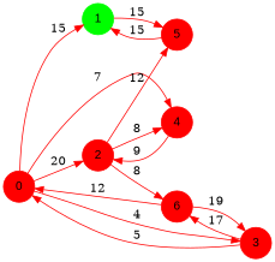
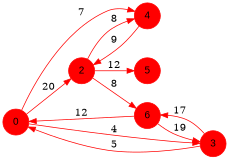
  digraph {
    rankdir=LR
    node [color=red fontname=Arial shape=circle style=filled]
    edge [color=red]
    0
-   1 [color=green]
    2
    3
    4
    5
    6
-   0 -> 1 [label=15]
    0 -> 2 [label=20]
    0 -> 3 [label=4]
    0 -> 4 [label=7]
-   1 -> 5 [label=15]
    2 -> 4 [label=8]
    2 -> 5 [label=12]
    2 -> 6 [label=8]
    3 -> 0 [label=5]
    3 -> 6 [label=17]
    4 -> 2 [label=9]
-   5 -> 1 [label=15]
    6 -> 0 [label=12]
    6 -> 3 [label=19]
  }
